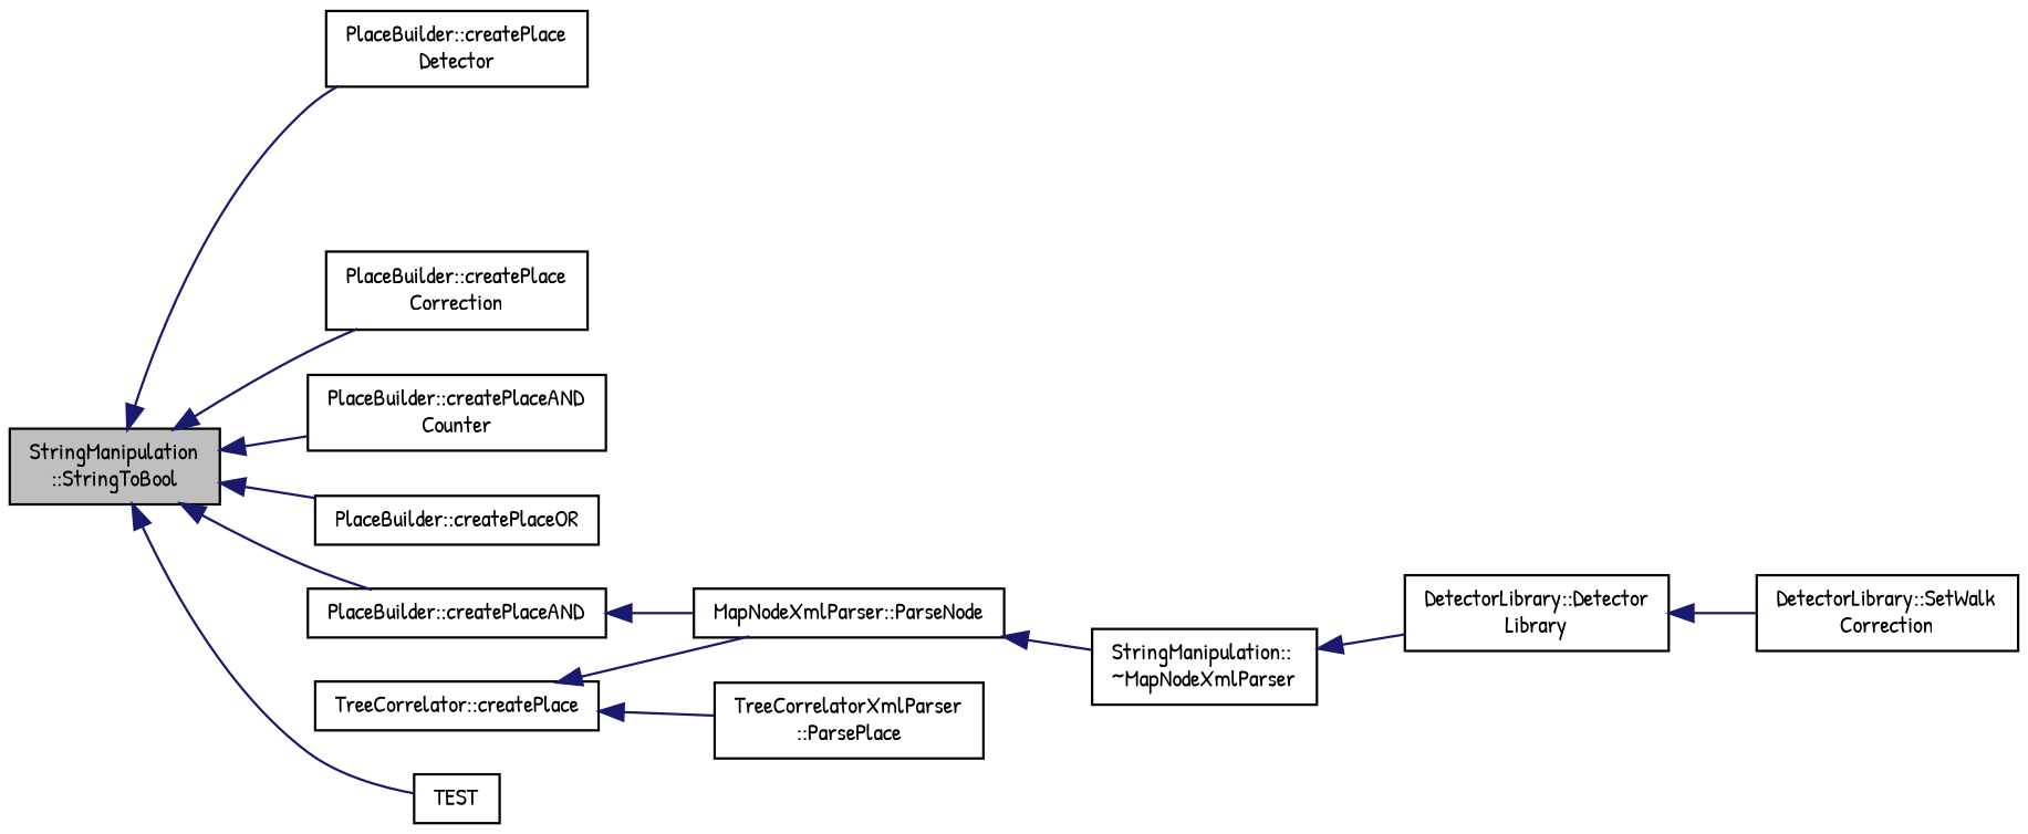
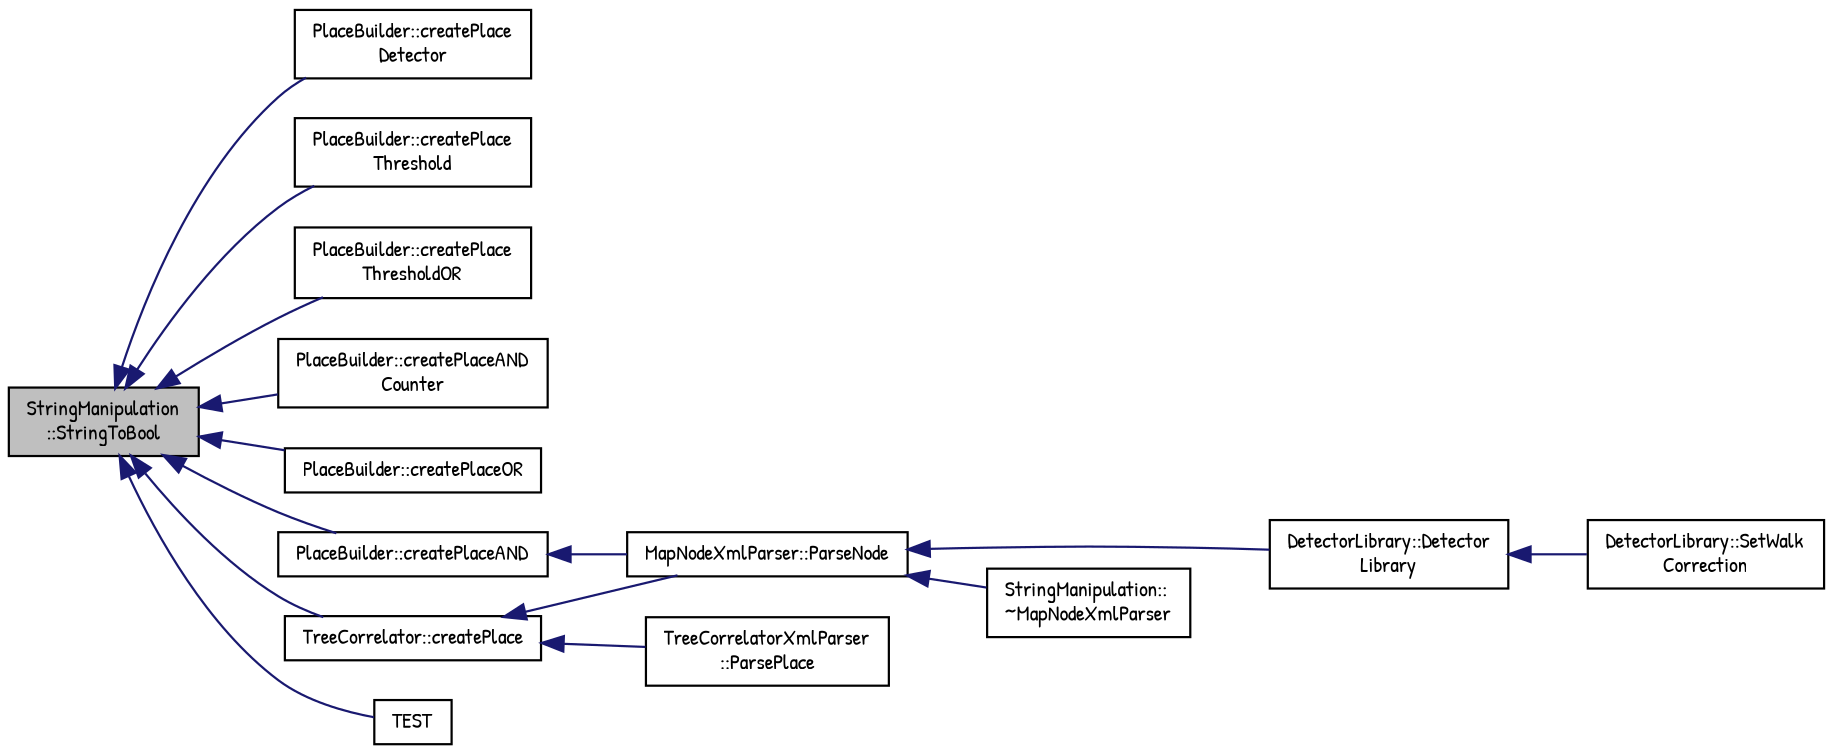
  digraph {
    fontname="Patrick Hand"
    rankdir=LR
    node [color=black fillcolor=white fontname="Patrick Hand" fontsize=10 shape=record style=filled]
    edge [color=midnightblue dir=back fontname="Patrick Hand" fontsize=10 labelfontname=Helvetica labelfontsize=10 style=solid]
    n1 [fillcolor=grey75 fontcolor=black height=0.2 label="StringManipulation\l::StringToBool" width=0.4]
    n2 [height=0.2 label="PlaceBuilder::createPlace\lDetector" width=0.4]
-   n4 [height=0.2 label="PlaceBuilder::createPlace\lCorrection" width=0.4]
+   n3 [height=0.2 label="PlaceBuilder::createPlace\lThreshold" width=0.4]
+   n4 [height=0.2 label="PlaceBuilder::createPlace\lThresholdOR" width=0.4]
    n5 [height=0.2 label="PlaceBuilder::createPlaceAND\lCounter" width=0.4]
    n6 [height=0.2 label="PlaceBuilder::createPlaceOR" width=0.4]
    n7 [height=0.2 label="PlaceBuilder::createPlaceAND" width=0.4]
    n8 [height=0.2 label="TreeCorrelator::createPlace" width=0.4]
    n9 [height=0.2 label=TEST width=0.4]
    n10 [height=0.2 label="MapNodeXmlParser::ParseNode" width=0.4]
    n11 [height=0.2 label="TreeCorrelatorXmlParser\l::ParsePlace" width=0.4]
    n12 [height=0.2 label="DetectorLibrary::Detector\lLibrary" width=0.4]
    n13 [height=0.2 label="StringManipulation::\l~MapNodeXmlParser" width=0.4]
    n14 [height=0.2 label="DetectorLibrary::SetWalk\lCorrection" width=0.4]
    n1 -> n2
+   n1 -> n3
    n1 -> n4
    n1 -> n5
    n1 -> n6
    n1 -> n7
+   n1 -> n8
    n1 -> n9
    n7 -> n10
    n8 -> n10
    n8 -> n11
-   n13 -> n12
+   n10 -> n12
    n10 -> n13
    n12 -> n14
  }
